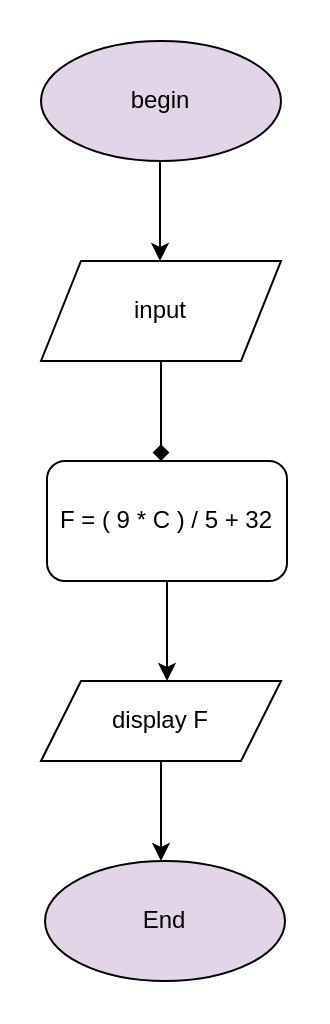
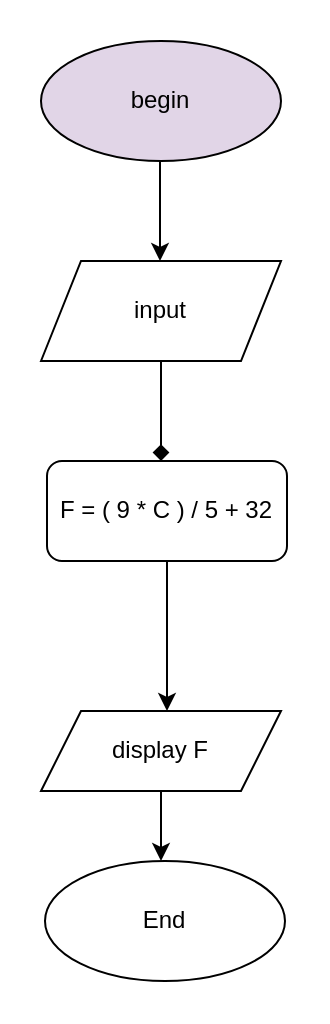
  <mxCell id="0" />
  <mxCell id="1" parent="0" />
  <mxCell id="2" value="" style="edgeStyle=orthogonalEdgeStyle;rounded=0;orthogonalLoop=1;jettySize=auto;html=1;endArrow=diamond;" edge="1" parent="1" source="3" target="5"><mxGeometry relative="1" as="geometry"><Array as="points"><mxPoint x="80" y="220" /><mxPoint x="80" y="220" /></Array></mxGeometry></mxCell>
  <mxCell id="3" value="input" style="shape=parallelogram;perimeter=parallelogramPerimeter;whiteSpace=wrap;html=1;fixedSize=1;" vertex="1" parent="1"><mxGeometry x="20" y="130" width="120" height="50" as="geometry" /></mxCell>
  <mxCell id="4" value="" style="edgeStyle=orthogonalEdgeStyle;rounded=0;orthogonalLoop=1;jettySize=auto;html=1;" edge="1" parent="1" source="5" target="7"><mxGeometry relative="1" as="geometry"><Array as="points"><mxPoint x="83" y="330" /><mxPoint x="83" y="330" /></Array></mxGeometry></mxCell>
- <mxCell id="5" value="F = ( 9 * C ) / 5 + 32" style="rounded=1;whiteSpace=wrap;html=1;" vertex="1" parent="1"><mxGeometry x="23" y="230" width="120" height="60" as="geometry" /></mxCell>
+ <mxCell id="5" value="F = ( 9 * C ) / 5 + 32" style="rounded=1;whiteSpace=wrap;html=1;" vertex="1" parent="1"><mxGeometry x="23" y="230" width="120" height="50" as="geometry" /></mxCell>
  <mxCell id="6" value="begin" style="ellipse;whiteSpace=wrap;html=1;fillColor=#e1d5e7;" vertex="1" parent="1"><mxGeometry x="20" y="20" width="120" height="60" as="geometry" /></mxCell>
- <mxCell id="7" value="display F" style="shape=parallelogram;perimeter=parallelogramPerimeter;whiteSpace=wrap;html=1;fixedSize=1;" vertex="1" parent="1"><mxGeometry x="20" y="340" width="120" height="40" as="geometry" /></mxCell>
- <mxCell id="8" value="End" style="ellipse;whiteSpace=wrap;html=1;fillColor=#e1d5e7;" vertex="1" parent="1"><mxGeometry x="22" y="430" width="120" height="60" as="geometry" /></mxCell>
+ <mxCell id="7" value="display F" style="shape=parallelogram;perimeter=parallelogramPerimeter;whiteSpace=wrap;html=1;fixedSize=1;" vertex="1" parent="1"><mxGeometry x="20" y="355" width="120" height="40" as="geometry" /></mxCell>
+ <mxCell id="8" value="End" style="ellipse;whiteSpace=wrap;html=1;" vertex="1" parent="1"><mxGeometry x="22" y="430" width="120" height="60" as="geometry" /></mxCell>
  <mxCell id="9" value="" style="endArrow=classic;html=1;rounded=0;exitX=0.5;exitY=1;exitDx=0;exitDy=0;entryX=0.5;entryY=0;entryDx=0;entryDy=0;" edge="1" parent="1" source="7"><mxGeometry width="50" height="50" relative="1" as="geometry"><mxPoint x="240" y="260" as="sourcePoint" /><mxPoint x="80" y="430" as="targetPoint" /></mxGeometry></mxCell>
  <mxCell id="10" value="" style="edgeStyle=orthogonalEdgeStyle;rounded=0;orthogonalLoop=1;jettySize=auto;html=1;" edge="1" parent="1"><mxGeometry relative="1" as="geometry"><mxPoint x="79.5" y="80" as="sourcePoint" /><mxPoint x="79.5" y="130" as="targetPoint" /><Array as="points"><mxPoint x="79.5" y="120" /><mxPoint x="79.5" y="120" /></Array></mxGeometry></mxCell>
